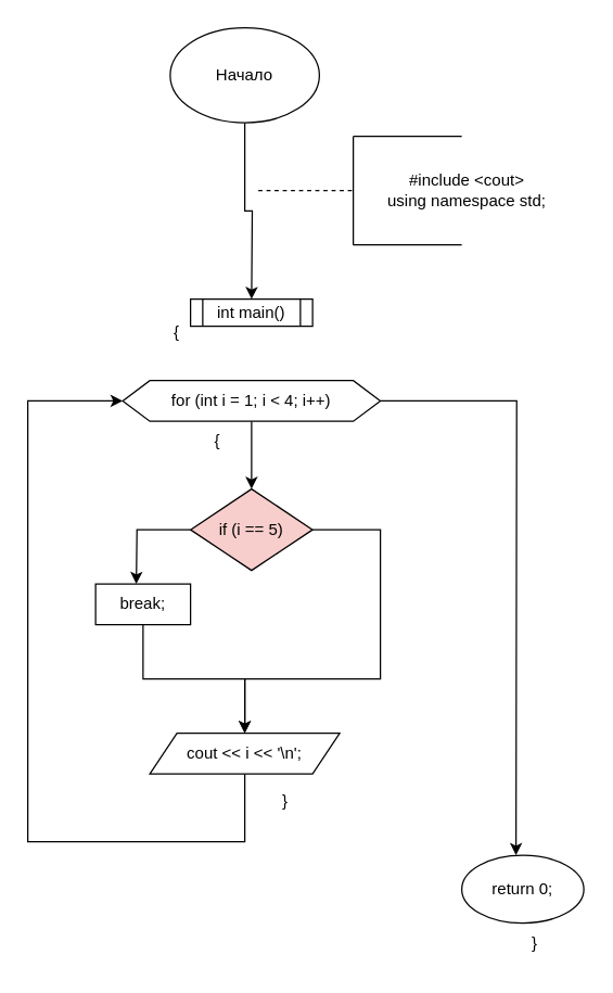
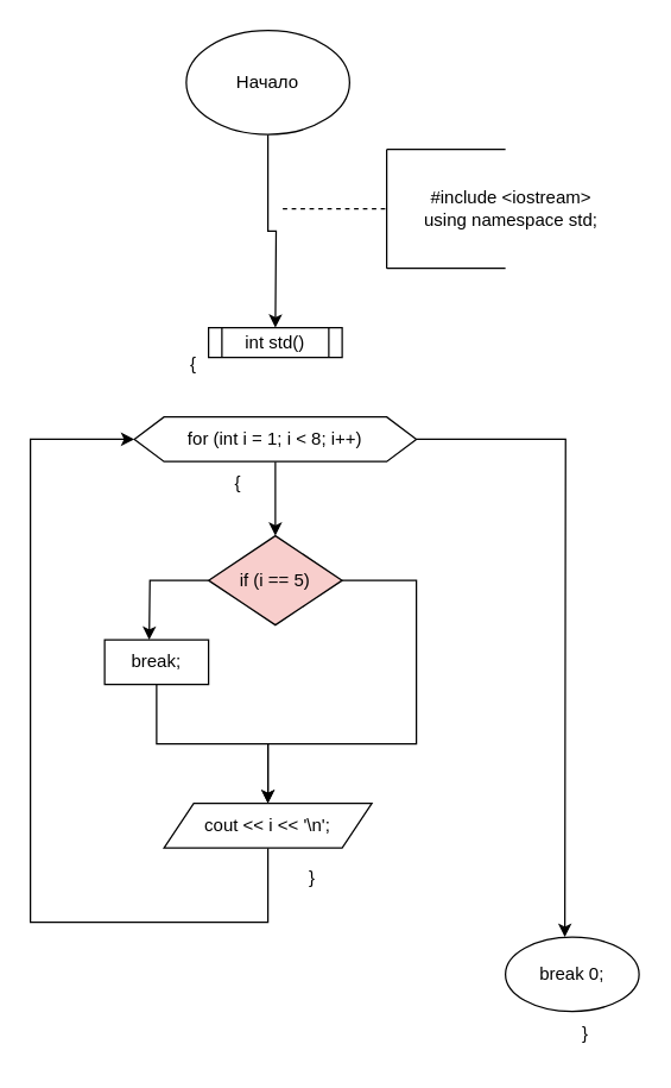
  <mxCell id="0" />
  <mxCell id="1" parent="0" />
  <mxCell id="2" style="edgeStyle=orthogonalEdgeStyle;rounded=0;orthogonalLoop=1;jettySize=auto;html=1;" edge="1" parent="1" source="3"><mxGeometry relative="1" as="geometry"><mxPoint x="185" y="220" as="targetPoint" /></mxGeometry></mxCell>
  <mxCell id="3" value="Начало" style="ellipse;whiteSpace=wrap;html=1;" vertex="1" parent="1"><mxGeometry x="125" y="20" width="110" height="70" as="geometry" /></mxCell>
  <mxCell id="4" value="" style="endArrow=none;dashed=1;html=1;rounded=0;" edge="1" parent="1"><mxGeometry width="50" height="50" relative="1" as="geometry"><mxPoint x="190" y="140" as="sourcePoint" /><mxPoint x="260" y="140" as="targetPoint" /></mxGeometry></mxCell>
  <mxCell id="5" value="" style="endArrow=none;html=1;rounded=0;" edge="1" parent="1"><mxGeometry width="50" height="50" relative="1" as="geometry"><mxPoint x="260" y="100" as="sourcePoint" /><mxPoint x="340" y="100" as="targetPoint" /></mxGeometry></mxCell>
  <mxCell id="6" value="" style="endArrow=none;html=1;rounded=0;" edge="1" parent="1"><mxGeometry width="50" height="50" relative="1" as="geometry"><mxPoint x="260" y="180" as="sourcePoint" /><mxPoint x="340" y="180" as="targetPoint" /></mxGeometry></mxCell>
  <mxCell id="7" value="" style="endArrow=none;html=1;rounded=0;" edge="1" parent="1"><mxGeometry width="50" height="50" relative="1" as="geometry"><mxPoint x="260" y="180" as="sourcePoint" /><mxPoint x="260" y="100" as="targetPoint" /></mxGeometry></mxCell>
- <mxCell id="8" value="&lt;div&gt;#include &amp;lt;cout&amp;gt;&lt;/div&gt;&lt;div&gt;using namespace std;&lt;/div&gt;" style="text;html=1;align=center;verticalAlign=middle;whiteSpace=wrap;rounded=0;" vertex="1" parent="1"><mxGeometry x="274" y="110" width="140" height="60" as="geometry" /></mxCell>
- <mxCell id="9" value="int main()" style="shape=process;whiteSpace=wrap;html=1;backgroundOutline=1;" vertex="1" parent="1"><mxGeometry x="140" y="220" width="90" height="20" as="geometry" /></mxCell>
+ <mxCell id="8" value="&lt;div&gt;#include &amp;lt;iostream&amp;gt;&lt;/div&gt;&lt;div&gt;using namespace std;&lt;/div&gt;" style="text;html=1;align=center;verticalAlign=middle;whiteSpace=wrap;rounded=0;" vertex="1" parent="1"><mxGeometry x="274" y="110" width="140" height="60" as="geometry" /></mxCell>
+ <mxCell id="9" value="int std()" style="shape=process;whiteSpace=wrap;html=1;backgroundOutline=1;" vertex="1" parent="1"><mxGeometry x="140" y="220" width="90" height="20" as="geometry" /></mxCell>
  <mxCell id="10" style="edgeStyle=orthogonalEdgeStyle;rounded=0;orthogonalLoop=1;jettySize=auto;html=1;entryX=0.5;entryY=0;entryDx=0;entryDy=0;" edge="1" parent="1" source="12" target="19"><mxGeometry relative="1" as="geometry" /></mxCell>
  <mxCell id="11" style="edgeStyle=orthogonalEdgeStyle;rounded=0;orthogonalLoop=1;jettySize=auto;html=1;" edge="1" parent="1" source="12"><mxGeometry relative="1" as="geometry"><mxPoint x="380" y="630" as="targetPoint" /></mxGeometry></mxCell>
- <mxCell id="12" value="for (int i = 1; i &amp;lt; 4; i++)" style="shape=hexagon;perimeter=hexagonPerimeter2;whiteSpace=wrap;html=1;fixedSize=1;" vertex="1" parent="1"><mxGeometry x="90" y="280" width="190" height="30" as="geometry" /></mxCell>
+ <mxCell id="12" value="for (int i = 1; i &amp;lt; 8; i++)" style="shape=hexagon;perimeter=hexagonPerimeter2;whiteSpace=wrap;html=1;fixedSize=1;" vertex="1" parent="1"><mxGeometry x="90" y="280" width="190" height="30" as="geometry" /></mxCell>
  <mxCell id="13" style="edgeStyle=orthogonalEdgeStyle;rounded=0;orthogonalLoop=1;jettySize=auto;html=1;" edge="1" parent="1" source="14"><mxGeometry relative="1" as="geometry"><mxPoint x="180" y="540" as="targetPoint" /><Array as="points"><mxPoint x="105" y="500" /><mxPoint x="180" y="500" /><mxPoint x="180" y="530" /></Array></mxGeometry></mxCell>
  <mxCell id="14" value="break;" style="rounded=0;whiteSpace=wrap;html=1;" vertex="1" parent="1"><mxGeometry x="70" y="430" width="70" height="30" as="geometry" /></mxCell>
  <mxCell id="15" style="edgeStyle=orthogonalEdgeStyle;rounded=0;orthogonalLoop=1;jettySize=auto;html=1;entryX=0;entryY=0.5;entryDx=0;entryDy=0;" edge="1" parent="1" source="16" target="12"><mxGeometry relative="1" as="geometry"><mxPoint x="80" y="270" as="targetPoint" /><Array as="points"><mxPoint x="180" y="620" /><mxPoint x="20" y="620" /><mxPoint x="20" y="295" /></Array></mxGeometry></mxCell>
  <mxCell id="16" value="cout &amp;lt;&amp;lt; i &amp;lt;&amp;lt; '\n';" style="shape=parallelogram;perimeter=parallelogramPerimeter;whiteSpace=wrap;html=1;fixedSize=1;" vertex="1" parent="1"><mxGeometry x="110" y="540" width="140" height="30" as="geometry" /></mxCell>
  <mxCell id="17" style="edgeStyle=orthogonalEdgeStyle;rounded=0;orthogonalLoop=1;jettySize=auto;html=1;" edge="1" parent="1" source="19"><mxGeometry relative="1" as="geometry"><mxPoint x="100" y="430" as="targetPoint" /></mxGeometry></mxCell>
  <mxCell id="18" style="edgeStyle=orthogonalEdgeStyle;rounded=0;orthogonalLoop=1;jettySize=auto;html=1;" edge="1" parent="1" source="19"><mxGeometry relative="1" as="geometry"><mxPoint x="180" y="540" as="targetPoint" /><Array as="points"><mxPoint x="280" y="390" /><mxPoint x="280" y="500" /><mxPoint x="180" y="500" /><mxPoint x="180" y="530" /></Array></mxGeometry></mxCell>
  <mxCell id="19" value="if (i == 5)" style="rhombus;whiteSpace=wrap;html=1;fillColor=#f8cecc;" vertex="1" parent="1"><mxGeometry x="140" y="360" width="90" height="60" as="geometry" /></mxCell>
  <mxCell id="20" value="{" style="text;html=1;align=center;verticalAlign=middle;whiteSpace=wrap;rounded=0;" vertex="1" parent="1"><mxGeometry x="120" y="230" width="20" height="30" as="geometry" /></mxCell>
  <mxCell id="21" value="{" style="text;html=1;align=center;verticalAlign=middle;whiteSpace=wrap;rounded=0;" vertex="1" parent="1"><mxGeometry x="150" y="310" width="20" height="30" as="geometry" /></mxCell>
  <mxCell id="22" value="}" style="text;html=1;align=center;verticalAlign=middle;whiteSpace=wrap;rounded=0;" vertex="1" parent="1"><mxGeometry x="190" y="575" width="40" height="30" as="geometry" /></mxCell>
- <mxCell id="23" value="return 0;" style="ellipse;whiteSpace=wrap;html=1;" vertex="1" parent="1"><mxGeometry x="340" y="630" width="90" height="50" as="geometry" /></mxCell>
+ <mxCell id="23" value="break 0;" style="ellipse;whiteSpace=wrap;html=1;" vertex="1" parent="1"><mxGeometry x="340" y="630" width="90" height="50" as="geometry" /></mxCell>
  <mxCell id="24" value="}" style="text;html=1;align=center;verticalAlign=middle;whiteSpace=wrap;rounded=0;" vertex="1" parent="1"><mxGeometry x="374" y="680" width="40" height="30" as="geometry" /></mxCell>
